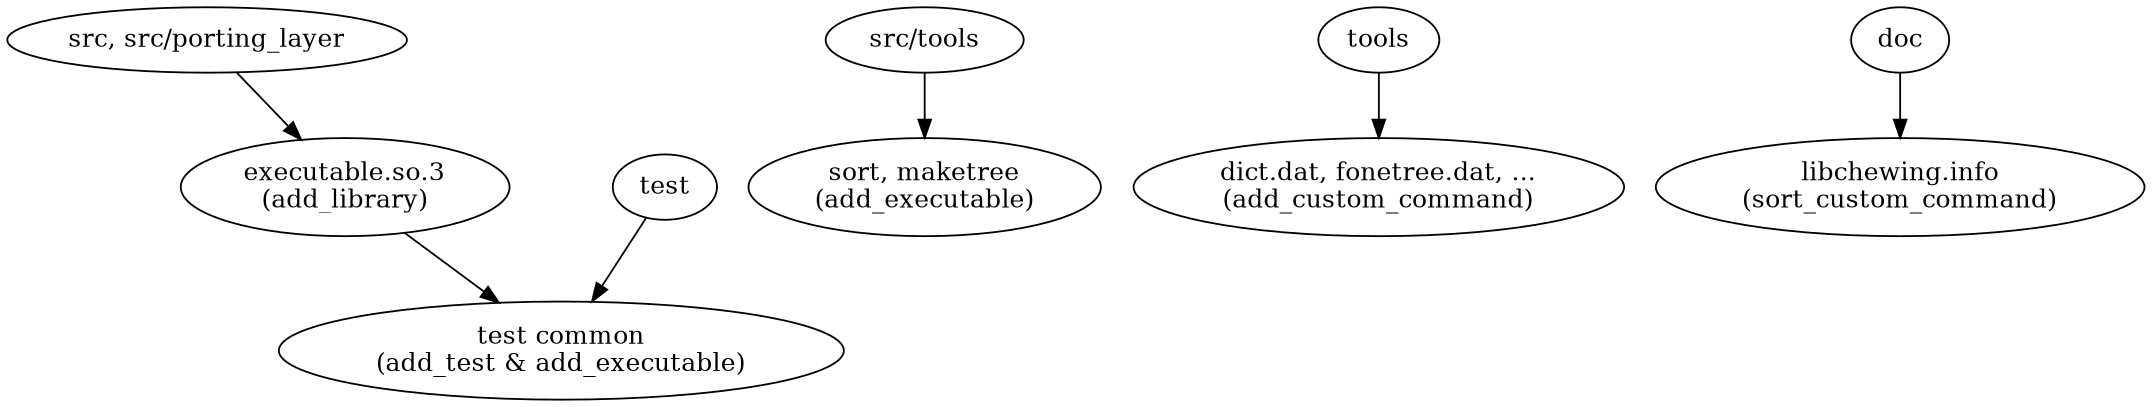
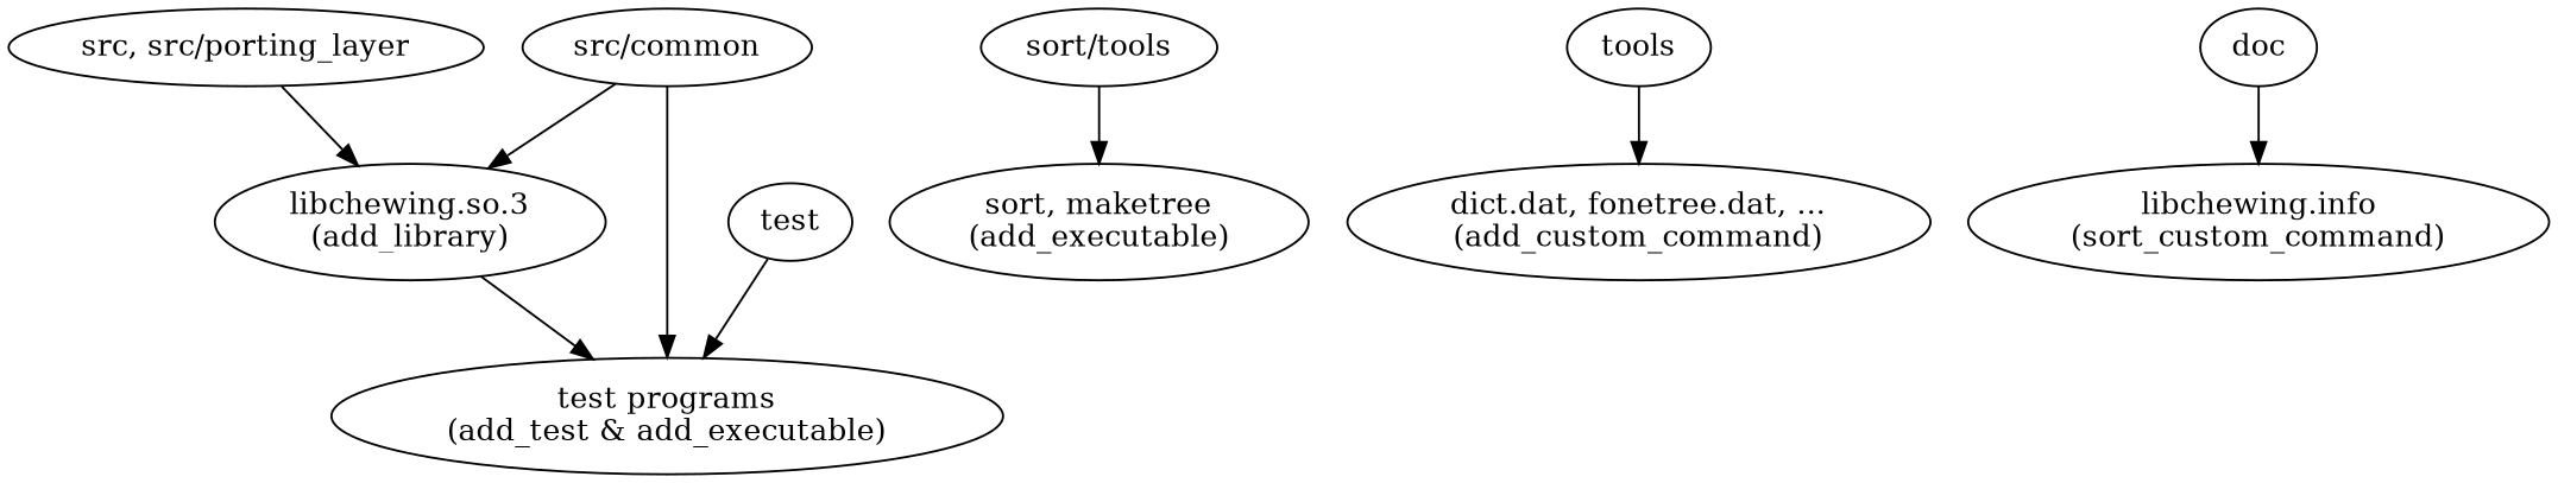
  digraph {
-   n2 [label="executable.so.3\n(add_library)"]
-   n3 [label="test common\n(add_test & add_executable)"]
+   n1 [label="src/common"]
+   n2 [label="libchewing.so.3\n(add_library)"]
+   n3 [label="test programs\n(add_test & add_executable)"]
    n4 [label="sort, maketree\n(add_executable)"]
    n5 [label="dict.dat, fonetree.dat, ...\n(add_custom_command)"]
    n6 [label=tools]
    n7 [label="libchewing.info\n(sort_custom_command)"]
    n8 [label=doc]
    n9 [label="src, src/porting_layer"]
    n10 [label=test]
-   n11 [label="src/tools"]
+   n11 [label="sort/tools"]
+   n1 -> n2
+   n1 -> n3
    n2 -> n3
    n6 -> n5
    n8 -> n7
    n9 -> n2
    n10 -> n3
    n11 -> n4
  }
